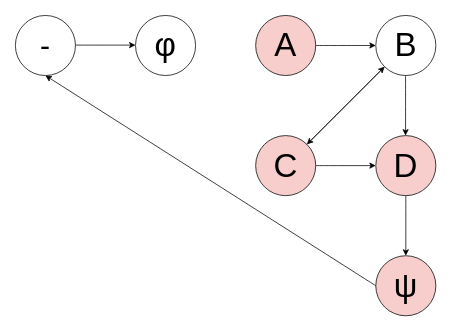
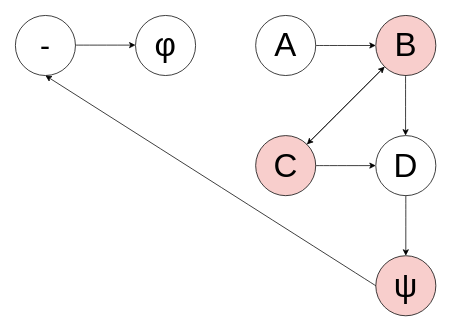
  <mxCell id="0" />
  <mxCell id="1" parent="0" />
  <mxCell id="2" value="-" style="ellipse;whiteSpace=wrap;html=1;aspect=fixed;fontSize=40;" vertex="1" parent="1"><mxGeometry x="20" y="20" width="80" height="80" as="geometry" /></mxCell>
- <mxCell id="3" value="A" style="ellipse;whiteSpace=wrap;html=1;aspect=fixed;fontSize=44;fillColor=#f8cecc;" vertex="1" parent="1"><mxGeometry x="340" y="20" width="80" height="80" as="geometry" /></mxCell>
+ <mxCell id="3" value="A" style="ellipse;whiteSpace=wrap;html=1;aspect=fixed;fontSize=44;" vertex="1" parent="1"><mxGeometry x="340" y="20" width="80" height="80" as="geometry" /></mxCell>
  <mxCell id="4" value="φ" style="ellipse;whiteSpace=wrap;html=1;aspect=fixed;fontSize=44;" vertex="1" parent="1"><mxGeometry x="180" y="20" width="80" height="80" as="geometry" /></mxCell>
- <mxCell id="5" value="B" style="ellipse;whiteSpace=wrap;html=1;aspect=fixed;fontSize=44;" vertex="1" parent="1"><mxGeometry x="500" y="20" width="80" height="80" as="geometry" /></mxCell>
+ <mxCell id="5" value="B" style="ellipse;whiteSpace=wrap;html=1;aspect=fixed;fontSize=44;fillColor=#f8cecc;" vertex="1" parent="1"><mxGeometry x="500" y="20" width="80" height="80" as="geometry" /></mxCell>
  <mxCell id="6" value="" style="endArrow=classic;html=1;rounded=0;curved=1;entryX=0;entryY=0.5;entryDx=0;entryDy=0;exitX=1;exitY=0.5;exitDx=0;exitDy=0;" edge="1" parent="1" target="5"><mxGeometry width="50" height="50" relative="1" as="geometry"><mxPoint x="420" y="60" as="sourcePoint" /><mxPoint x="490" y="70" as="targetPoint" /></mxGeometry></mxCell>
  <mxCell id="7" value="C" style="ellipse;whiteSpace=wrap;html=1;aspect=fixed;fontSize=44;fillColor=#f8cecc;" vertex="1" parent="1"><mxGeometry x="340" y="180" width="80" height="80" as="geometry" /></mxCell>
  <mxCell id="8" value="" style="endArrow=classic;html=1;rounded=0;curved=1;exitX=0;exitY=1;exitDx=0;exitDy=0;entryX=1;entryY=0;entryDx=0;entryDy=0;" edge="1" parent="1" source="5" target="7"><mxGeometry width="50" height="50" relative="1" as="geometry"><mxPoint x="510" y="90" as="sourcePoint" /><mxPoint x="400" y="200" as="targetPoint" /></mxGeometry></mxCell>
- <mxCell id="9" value="D" style="ellipse;whiteSpace=wrap;html=1;aspect=fixed;fontSize=44;fillColor=#f8cecc;" vertex="1" parent="1"><mxGeometry x="500" y="180" width="80" height="80" as="geometry" /></mxCell>
+ <mxCell id="9" value="D" style="ellipse;whiteSpace=wrap;html=1;aspect=fixed;fontSize=44;" vertex="1" parent="1"><mxGeometry x="500" y="180" width="80" height="80" as="geometry" /></mxCell>
  <mxCell id="10" value="" style="endArrow=classic;html=1;rounded=0;curved=1;entryX=0;entryY=0.5;entryDx=0;entryDy=0;exitX=1;exitY=0.5;exitDx=0;exitDy=0;" edge="1" parent="1" target="9"><mxGeometry width="50" height="50" relative="1" as="geometry"><mxPoint x="420" y="220" as="sourcePoint" /><mxPoint x="490" y="230" as="targetPoint" /></mxGeometry></mxCell>
  <mxCell id="11" value="" style="endArrow=classic;html=1;rounded=0;curved=1;entryX=0.5;entryY=0;entryDx=0;entryDy=0;exitX=0.5;exitY=1;exitDx=0;exitDy=0;" edge="1" parent="1"><mxGeometry width="50" height="50" relative="1" as="geometry"><mxPoint x="539.66" y="100" as="sourcePoint" /><mxPoint x="539.66" y="180" as="targetPoint" /></mxGeometry></mxCell>
  <mxCell id="12" value="" style="endArrow=classic;html=1;rounded=0;curved=1;exitX=1;exitY=0;exitDx=0;exitDy=0;entryX=0;entryY=1;entryDx=0;entryDy=0;" edge="1" parent="1" source="7" target="5"><mxGeometry width="50" height="50" relative="1" as="geometry"><mxPoint x="522" y="98" as="sourcePoint" /><mxPoint x="418" y="202" as="targetPoint" /></mxGeometry></mxCell>
  <mxCell id="13" value="" style="endArrow=classic;html=1;rounded=0;curved=1;entryX=0;entryY=0.5;entryDx=0;entryDy=0;exitX=1;exitY=0.5;exitDx=0;exitDy=0;" edge="1" parent="1"><mxGeometry width="50" height="50" relative="1" as="geometry"><mxPoint x="100" y="59.5" as="sourcePoint" /><mxPoint x="180" y="59.5" as="targetPoint" /></mxGeometry></mxCell>
  <mxCell id="14" value="ψ" style="ellipse;whiteSpace=wrap;html=1;aspect=fixed;fontSize=44;fillColor=#f8cecc;" vertex="1" parent="1"><mxGeometry x="500" y="340" width="80" height="80" as="geometry" /></mxCell>
  <mxCell id="15" value="" style="endArrow=classic;html=1;rounded=0;curved=1;entryX=0.5;entryY=0;entryDx=0;entryDy=0;exitX=1;exitY=0.5;exitDx=0;exitDy=0;" edge="1" parent="1" target="14"><mxGeometry width="50" height="50" relative="1" as="geometry"><mxPoint x="540" y="260" as="sourcePoint" /><mxPoint x="620" y="260" as="targetPoint" /></mxGeometry></mxCell>
  <mxCell id="16" value="" style="endArrow=classic;html=1;rounded=0;curved=1;exitX=0;exitY=0.5;exitDx=0;exitDy=0;entryX=0.5;entryY=1;entryDx=0;entryDy=0;" edge="1" parent="1" source="14" target="2"><mxGeometry width="50" height="50" relative="1" as="geometry"><mxPoint x="360" y="250" as="sourcePoint" /><mxPoint x="400" y="250" as="targetPoint" /></mxGeometry></mxCell>
